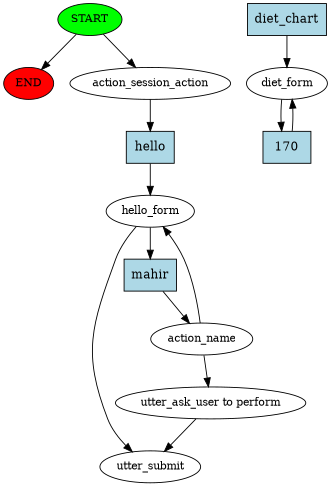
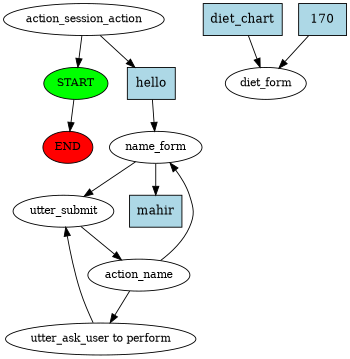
  digraph {
    node [fontsize=12]
    n1 [fillcolor=green label=START style=filled]
    n2 [fillcolor=red label=END style=filled]
    n3 [label=action_session_action]
    n4 [fillcolor=lightblue label=hello shape=rect style=filled fontsize=""]
-   n5 [label=hello_form]
+   n5 [label=name_form]
    n6 [label=utter_submit]
    n7 [fillcolor=lightblue label=mahir shape=rect style=filled fontsize=""]
    n8 [label=action_name]
    n9 [label="utter_ask_user to perform"]
    n10 [fillcolor=lightblue label=diet_chart shape=rect style=filled fontsize=""]
    n11 [label=diet_form]
    n12 [fillcolor=lightblue label=170 shape=rect style=filled fontsize=""]
    n1 -> n2
-   n1 -> n3
+   n3 -> n1
    n3 -> n4
    n4 -> n5
    n5 -> n6
    n5 -> n7
-   n7 -> n8
+   n6 -> n8
    n8 -> n5
    n8 -> n9
    n9 -> n6
    n10 -> n11
-   n11 -> n12
    n12 -> n11
  }
